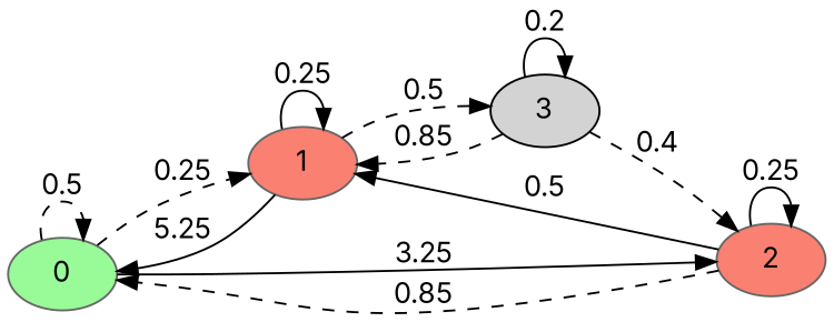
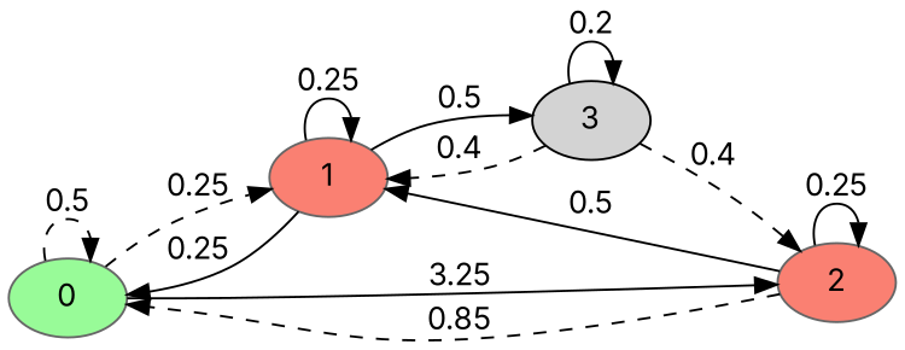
  digraph {
    fontname=Inter
    rankdir=LR
    node [color=gray40 fillcolor=salmon fontname=Inter style=filled]
    edge [fontname=Inter style=solid]
    0 [fillcolor=palegreen]
    1
    2
    3 [color=black fillcolor=lightgrey]
    0 -> 0 [label=0.5 style=dashed]
    0 -> 1 [label=0.25 style=dashed]
    0 -> 2 [label=3.25]
-   1 -> 0 [label=5.25]
+   1 -> 0 [label=0.25]
    1 -> 1 [label=0.25]
-   1 -> 3 [label=0.5 style=dashed]
+   1 -> 3 [label=0.5]
    2 -> 0 [label=0.85 style=dashed]
    2 -> 1 [label=0.5]
    2 -> 2 [label=0.25]
-   3 -> 1 [label=0.85 style=dashed]
+   3 -> 1 [label=0.4 style=dashed]
    3 -> 2 [label=0.4 style=dashed]
    3 -> 3 [label=0.2]
  }
